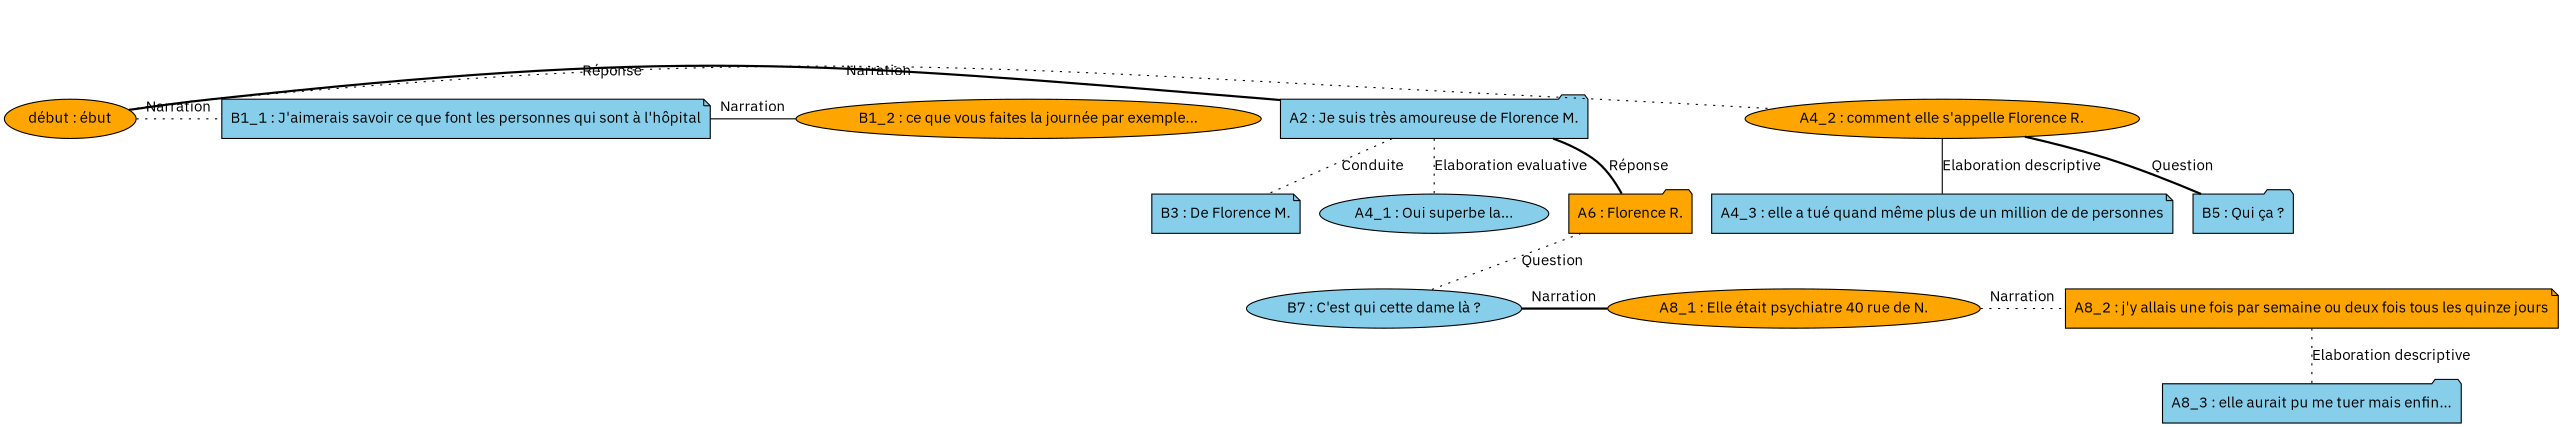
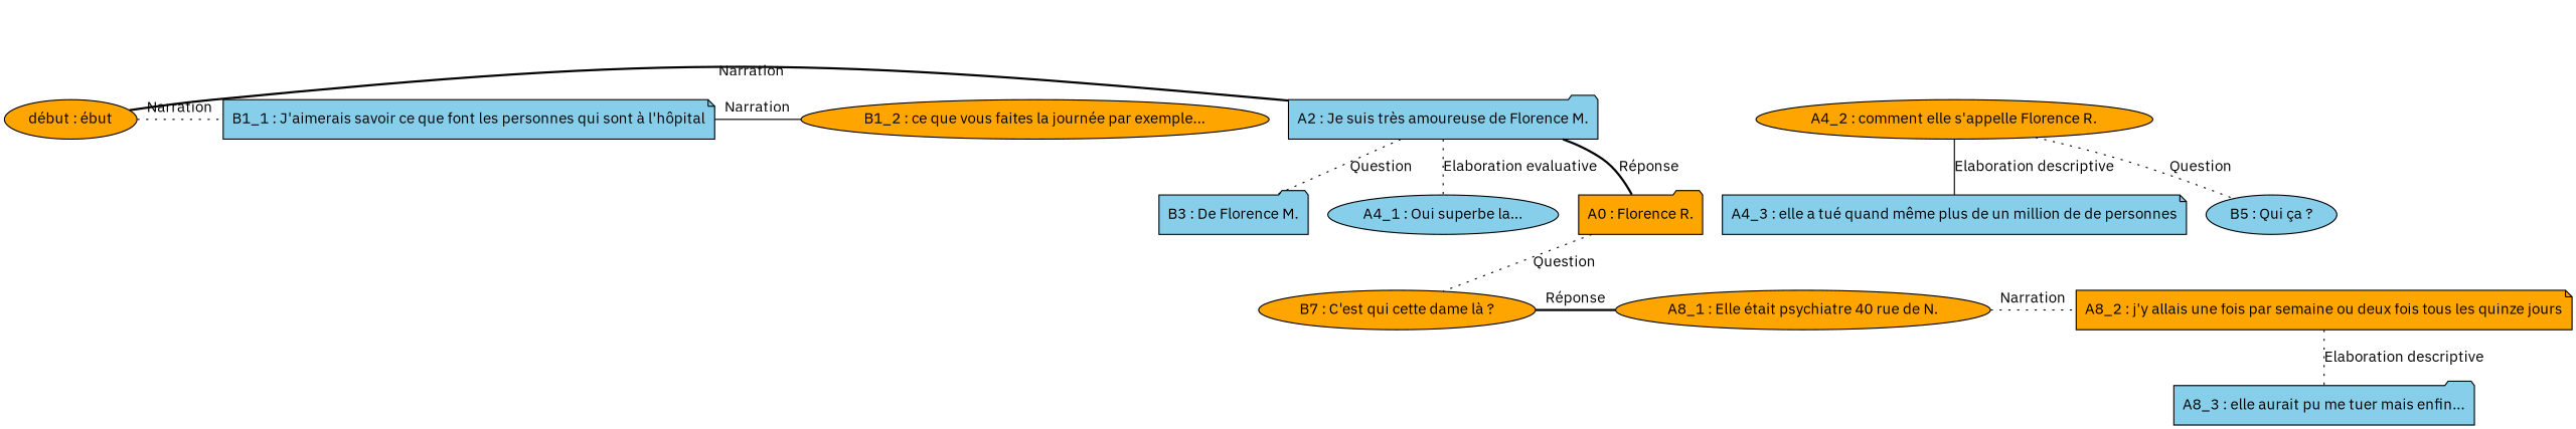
  digraph {
    fontname="IBM Plex Sans"
    newrank=true
    node [fontname="IBM Plex Sans" shape=ellipse style=filled fillcolor=skyblue]
    edge [fontname="IBM Plex Sans" style=invis dir=none]
    zero [shape=box style=invis fillcolor=""]
    n2 [fillcolor=orange label="début : ébut"]
    n3 [label="B1_1 : J'aimerais savoir ce que font les personnes qui sont à l'hôpital" shape=note]
    n4 [fillcolor=orange label="B1_2 : ce que vous faites la journée par exemple..."]
    n5 [label="A2 : Je suis très amoureuse de Florence M." shape=folder]
    n6 [fillcolor=orange label="A4_2 : comment elle s'appelle Florence R."]
-   n7 [label="B3 : De Florence M." shape=note]
+   n7 [label="B3 : De Florence M." shape=folder]
    n8 [label="A4_1 : Oui superbe la..."]
-   n9 [fillcolor=orange label="A6 : Florence R." shape=folder]
+   n9 [fillcolor=orange label="A0 : Florence R." shape=folder]
    n10 [label="A4_3 : elle a tué quand même plus de un million de de personnes" shape=note]
-   n11 [label="B5 : Qui ça ?" shape=folder]
-   n12 [label="B7 : C'est qui cette dame là ?"]
+   n11 [label="B5 : Qui ça ?"]
+   n12 [fillcolor=orange label="B7 : C'est qui cette dame là ?"]
    n13 [fillcolor=orange label="A8_1 : Elle était psychiatre 40 rue de N."]
    n14 [fillcolor=orange label="A8_2 : j'y allais une fois par semaine ou deux fois tous les quinze jours" shape=note]
    n15 [label="A8_3 : elle aurait pu me tuer mais enfin..." shape=folder]
    zero -> n2 [dir=""]
    zero -> n3 [weight=1 dir=""]
    zero -> n4 [weight=1 dir=""]
    zero -> n5 [weight=1 dir=""]
    zero -> n6 [weight=1 dir=""]
    n2 -> n3 [constraint=false label=Narration style=dotted]
-   n2 -> n5 [constraint=false label="Réponse" style=bold]
-   n2 -> n6 [constraint=false label=Narration style=dotted]
+   n2 -> n5 [constraint=false label=Narration style=bold]
    n3 -> n4 [constraint=false label=Narration style=solid]
-   n5 -> n7 [label=Conduite style=dotted weight=2]
+   n5 -> n7 [label=Question style=dotted weight=2]
    n5 -> n8 [label="Elaboration evaluative" style=dotted weight=2]
    n5 -> n9 [constraint=false label="Réponse" style=bold]
    n6 -> n9 [weight=1 dir=""]
    n6 -> n10 [label="Elaboration descriptive" style=solid weight=2]
-   n6 -> n11 [label=Question style=bold weight=2]
+   n6 -> n11 [label=Question style=dotted weight=2]
    n9 -> n12 [label=Question style=dotted weight=2]
    n9 -> n13 [weight=1 dir=""]
    n9 -> n14 [weight=1 dir=""]
-   n12 -> n13 [constraint=false label=Narration style=bold]
+   n12 -> n13 [constraint=false label="Réponse" style=bold]
    n13 -> n14 [constraint=false label=Narration style=dotted]
    n14 -> n15 [label="Elaboration descriptive" style=dotted weight=2]
  }
